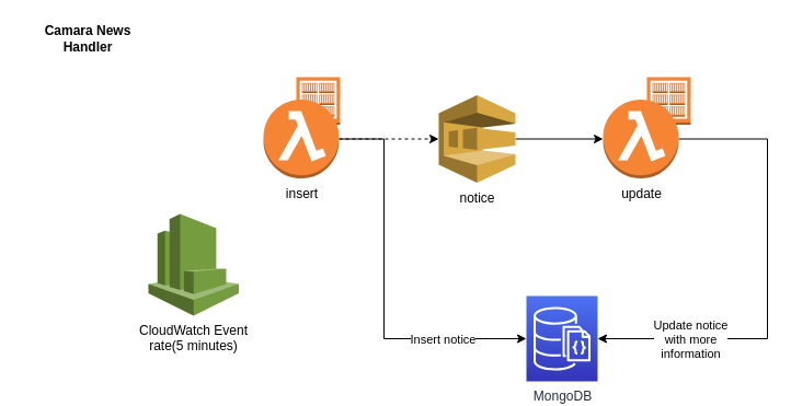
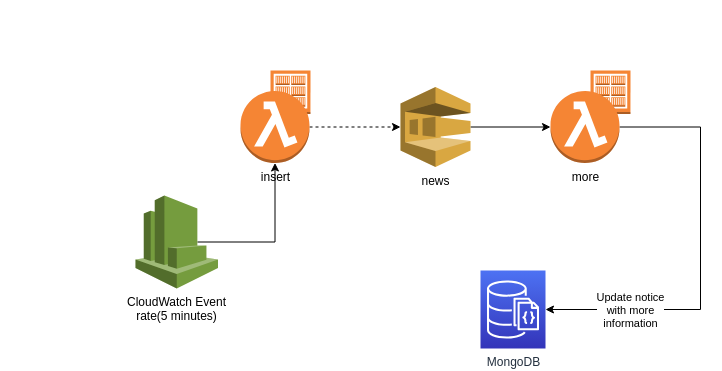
  <mxCell id="0" />
  <mxCell id="1" parent="0" />
  <mxCell id="2" value="" style="outlineConnect=0;dashed=0;verticalLabelPosition=bottom;verticalAlign=top;align=center;html=1;shape=mxgraph.aws3.ecr_registry;fillColor=#F58534;gradientColor=none;" vertex="1" parent="1"><mxGeometry x="590" y="70" width="40" height="43.5" as="geometry" /></mxCell>
  <mxCell id="3" value="" style="outlineConnect=0;dashed=0;verticalLabelPosition=bottom;verticalAlign=top;align=center;html=1;shape=mxgraph.aws3.ecr_registry;fillColor=#F58534;gradientColor=none;" vertex="1" parent="1"><mxGeometry x="270" y="70" width="40" height="43.5" as="geometry" /></mxCell>
  <mxCell id="4" style="edgeStyle=orthogonalEdgeStyle;rounded=0;orthogonalLoop=1;jettySize=auto;html=1;exitX=1;exitY=0.5;exitDx=0;exitDy=0;exitPerimeter=0;dashed=1;" edge="1" parent="1" source="7" target="9"><mxGeometry relative="1" as="geometry" /></mxCell>
- <mxCell id="5" style="edgeStyle=orthogonalEdgeStyle;rounded=0;orthogonalLoop=1;jettySize=auto;html=1;exitX=1;exitY=0.5;exitDx=0;exitDy=0;exitPerimeter=0;entryX=0;entryY=0.5;entryDx=0;entryDy=0;entryPerimeter=0;" edge="1" parent="1" source="7" target="13"><mxGeometry relative="1" as="geometry"><Array as="points"><mxPoint x="350" y="127" /><mxPoint x="350" y="309" /></Array></mxGeometry></mxCell>
- <mxCell id="6" value="Insert notice" style="edgeLabel;html=1;align=center;verticalAlign=middle;resizable=0;points=[];" vertex="1" connectable="0" parent="5"><mxGeometry x="0.417" y="-2" relative="1" as="geometry"><mxPoint x="27" y="-2" as="offset" /></mxGeometry></mxCell>
  <mxCell id="7" value="insert" style="outlineConnect=0;dashed=0;verticalLabelPosition=bottom;verticalAlign=top;align=center;html=1;shape=mxgraph.aws3.lambda_function;fillColor=#F58534;gradientColor=none;" vertex="1" parent="1"><mxGeometry x="240" y="90.5" width="69" height="72" as="geometry" /></mxCell>
  <mxCell id="8" style="edgeStyle=orthogonalEdgeStyle;rounded=0;orthogonalLoop=1;jettySize=auto;html=1;exitX=1;exitY=0.5;exitDx=0;exitDy=0;exitPerimeter=0;" edge="1" parent="1" source="9" target="12"><mxGeometry relative="1" as="geometry" /></mxCell>
- <mxCell id="9" value="notice" style="outlineConnect=0;dashed=0;verticalLabelPosition=bottom;verticalAlign=top;align=center;html=1;shape=mxgraph.aws3.sqs;fillColor=#D9A741;gradientColor=none;" vertex="1" parent="1"><mxGeometry x="400" y="86.5" width="70" height="80" as="geometry" /></mxCell>
+ <mxCell id="9" value="news" style="outlineConnect=0;dashed=0;verticalLabelPosition=bottom;verticalAlign=top;align=center;html=1;shape=mxgraph.aws3.sqs;fillColor=#D9A741;gradientColor=none;" vertex="1" parent="1"><mxGeometry x="400" y="86.5" width="70" height="80" as="geometry" /></mxCell>
  <mxCell id="10" style="edgeStyle=orthogonalEdgeStyle;rounded=0;orthogonalLoop=1;jettySize=auto;html=1;exitX=1;exitY=0.5;exitDx=0;exitDy=0;exitPerimeter=0;entryX=1;entryY=0.5;entryDx=0;entryDy=0;entryPerimeter=0;" edge="1" parent="1" source="12" target="13"><mxGeometry relative="1" as="geometry"><Array as="points"><mxPoint x="700" y="127" /><mxPoint x="700" y="309" /></Array></mxGeometry></mxCell>
  <mxCell id="11" value="Update notice&lt;br&gt;with more&lt;br&gt;information" style="edgeLabel;html=1;align=center;verticalAlign=middle;resizable=0;points=[];" vertex="1" connectable="0" parent="10"><mxGeometry x="0.624" relative="1" as="geometry"><mxPoint x="6" as="offset" /></mxGeometry></mxCell>
- <mxCell id="12" value="update" style="outlineConnect=0;dashed=0;verticalLabelPosition=bottom;verticalAlign=top;align=center;html=1;shape=mxgraph.aws3.lambda_function;fillColor=#F58534;gradientColor=none;" vertex="1" parent="1"><mxGeometry x="550" y="90.5" width="69" height="72" as="geometry" /></mxCell>
+ <mxCell id="12" value="more" style="outlineConnect=0;dashed=0;verticalLabelPosition=bottom;verticalAlign=top;align=center;html=1;shape=mxgraph.aws3.lambda_function;fillColor=#F58534;gradientColor=none;" vertex="1" parent="1"><mxGeometry x="550" y="90.5" width="69" height="72" as="geometry" /></mxCell>
  <mxCell id="13" value="MongoDB" style="sketch=0;points=[[0,0,0],[0.25,0,0],[0.5,0,0],[0.75,0,0],[1,0,0],[0,1,0],[0.25,1,0],[0.5,1,0],[0.75,1,0],[1,1,0],[0,0.25,0],[0,0.5,0],[0,0.75,0],[1,0.25,0],[1,0.5,0],[1,0.75,0]];outlineConnect=0;fontColor=#232F3E;gradientColor=#4D72F3;gradientDirection=north;fillColor=#3334B9;strokeColor=#ffffff;dashed=0;verticalLabelPosition=bottom;verticalAlign=top;align=center;html=1;fontSize=12;fontStyle=0;aspect=fixed;shape=mxgraph.aws4.resourceIcon;resIcon=mxgraph.aws4.documentdb_with_mongodb_compatibility;" vertex="1" parent="1"><mxGeometry x="480" y="270" width="65" height="78" as="geometry" /></mxCell>
+ <mxCell id="14" style="edgeStyle=orthogonalEdgeStyle;rounded=0;orthogonalLoop=1;jettySize=auto;html=1;exitX=0.75;exitY=0.5;exitDx=0;exitDy=0;exitPerimeter=0;" edge="1" parent="1" source="15" target="7"><mxGeometry relative="1" as="geometry" /></mxCell>
  <mxCell id="15" value="CloudWatch Event&lt;br&gt;rate(5 minutes)" style="outlineConnect=0;dashed=0;verticalLabelPosition=bottom;verticalAlign=top;align=center;html=1;shape=mxgraph.aws3.cloudwatch;fillColor=#759C3E;gradientColor=none;" vertex="1" parent="1"><mxGeometry x="135" y="195" width="82.5" height="93" as="geometry" /></mxCell>
- <mxCell id="16" value="Camara News Handler" style="text;html=1;strokeColor=none;fillColor=none;align=center;verticalAlign=middle;whiteSpace=wrap;rounded=0;fontStyle=1" vertex="1" parent="1"><mxGeometry x="20" y="20" width="120" height="30" as="geometry" /></mxCell>
